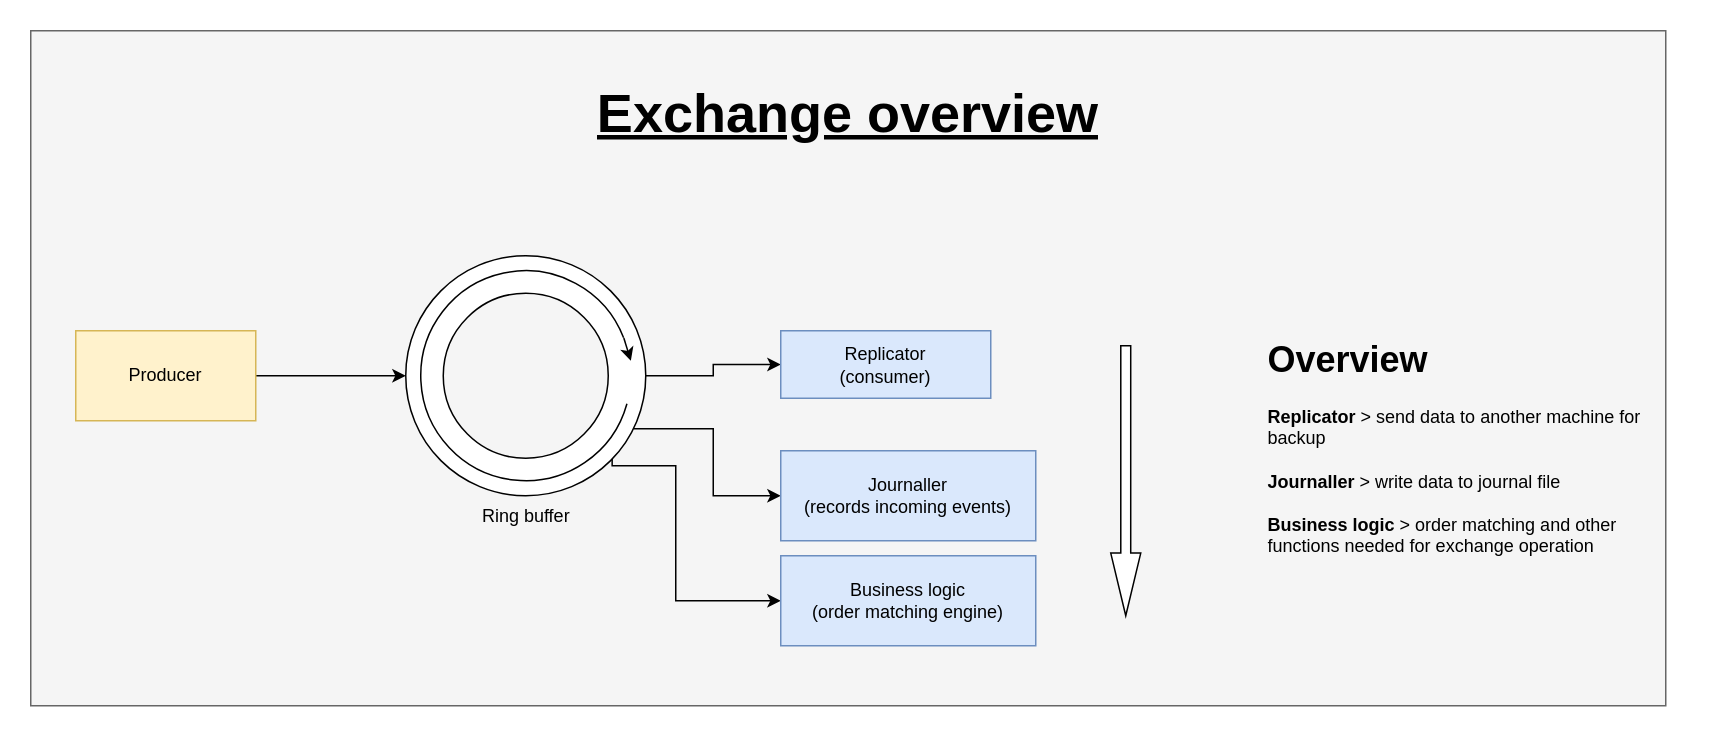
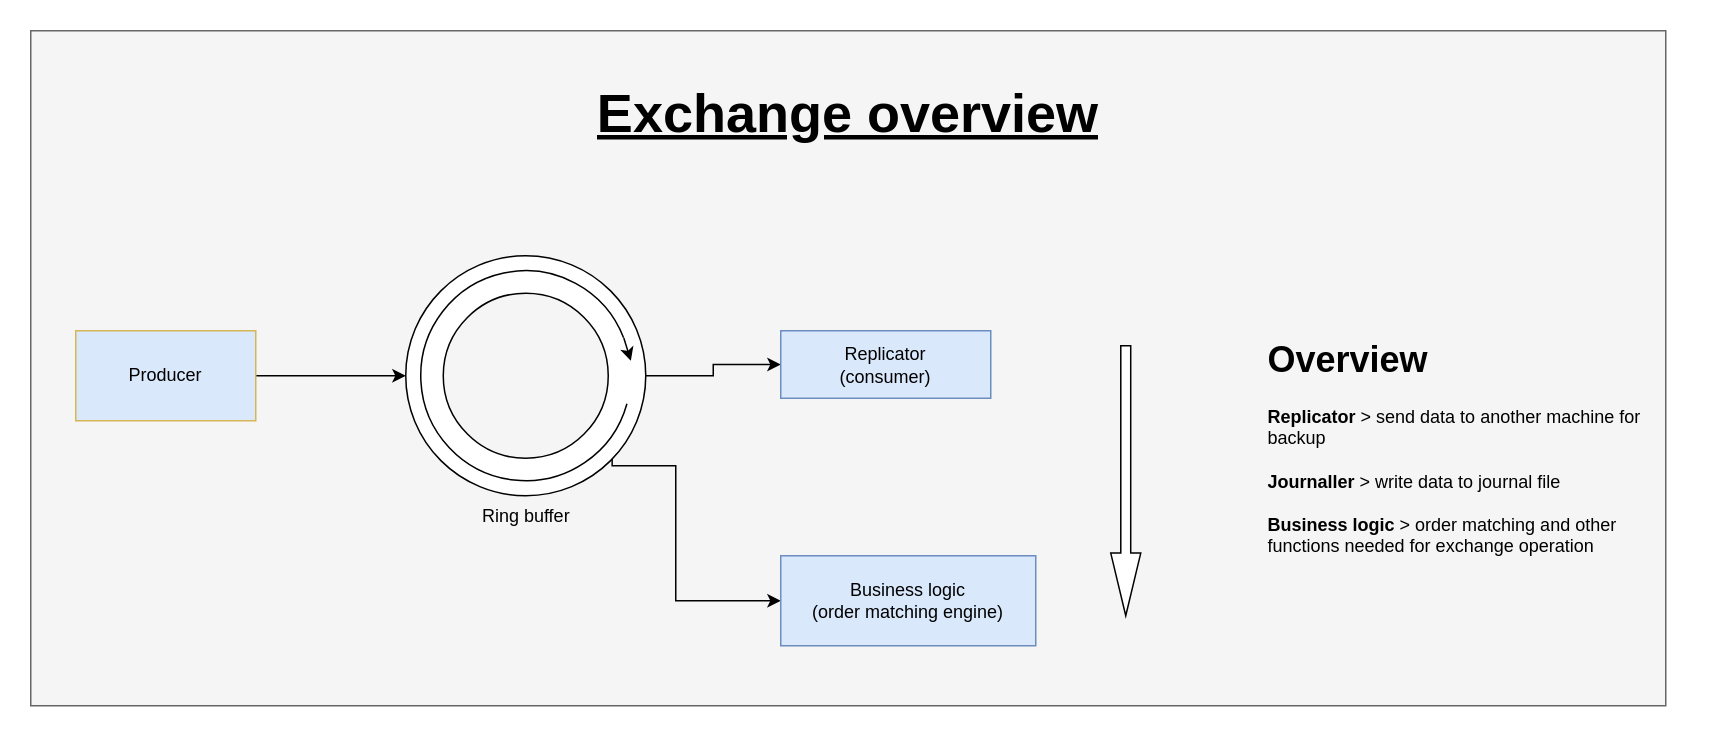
  <mxCell id="0" />
  <mxCell id="1" parent="0" />
  <mxCell id="2" value="" style="rounded=0;whiteSpace=wrap;html=1;fillColor=#f5f5f5;fontColor=#333333;strokeColor=#666666;" vertex="1" parent="1"><mxGeometry x="20" y="20" width="1090" height="450" as="geometry" /></mxCell>
  <mxCell id="3" style="edgeStyle=orthogonalEdgeStyle;rounded=0;orthogonalLoop=1;jettySize=auto;html=1;" edge="1" parent="1" source="4" target="8"><mxGeometry relative="1" as="geometry" /></mxCell>
- <mxCell id="4" value="Producer" style="rounded=0;whiteSpace=wrap;html=1;fillColor=#fff2cc;strokeColor=#d6b656;" vertex="1" parent="1"><mxGeometry x="50" y="220" width="120" height="60" as="geometry" /></mxCell>
- <mxCell id="5" style="edgeStyle=orthogonalEdgeStyle;rounded=0;orthogonalLoop=1;jettySize=auto;html=1;entryX=0;entryY=0.5;entryDx=0;entryDy=0;exitX=0.949;exitY=0.721;exitDx=0;exitDy=0;exitPerimeter=0;" edge="1" parent="1" source="8" target="9"><mxGeometry relative="1" as="geometry" /></mxCell>
+ <mxCell id="4" value="Producer" style="rounded=0;whiteSpace=wrap;html=1;fillColor=#dae8fc;strokeColor=#d6b656;" vertex="1" parent="1"><mxGeometry x="50" y="220" width="120" height="60" as="geometry" /></mxCell>
  <mxCell id="6" style="edgeStyle=orthogonalEdgeStyle;rounded=0;orthogonalLoop=1;jettySize=auto;html=1;" edge="1" parent="1" source="8" target="10"><mxGeometry relative="1" as="geometry" /></mxCell>
  <mxCell id="7" style="edgeStyle=orthogonalEdgeStyle;rounded=0;orthogonalLoop=1;jettySize=auto;html=1;entryX=0;entryY=0.5;entryDx=0;entryDy=0;exitX=0.86;exitY=0.846;exitDx=0;exitDy=0;exitPerimeter=0;" edge="1" parent="1" source="8" target="11"><mxGeometry relative="1" as="geometry"><Array as="points"><mxPoint x="408" y="310" /><mxPoint x="450" y="310" /><mxPoint x="450" y="400" /></Array></mxGeometry></mxCell>
  <mxCell id="8" value="Ring buffer" style="verticalLabelPosition=bottom;verticalAlign=top;html=1;shape=mxgraph.basic.donut;dx=25;" vertex="1" parent="1"><mxGeometry x="270" y="170" width="160" height="160" as="geometry" /></mxCell>
- <mxCell id="9" value="Journaller&lt;br&gt;(records incoming events)" style="rounded=0;whiteSpace=wrap;html=1;fillColor=#dae8fc;strokeColor=#6c8ebf;" vertex="1" parent="1"><mxGeometry x="520" y="300" width="170" height="60" as="geometry" /></mxCell>
  <mxCell id="10" value="Replicator&lt;br&gt;(consumer)" style="rounded=0;whiteSpace=wrap;html=1;fillColor=#dae8fc;strokeColor=#6c8ebf;" vertex="1" parent="1"><mxGeometry x="520" y="220" width="140" height="45" as="geometry" /></mxCell>
  <mxCell id="11" value="Business logic &lt;br&gt;(order matching engine)" style="rounded=0;whiteSpace=wrap;html=1;fillColor=#dae8fc;strokeColor=#6c8ebf;" vertex="1" parent="1"><mxGeometry x="520" y="370" width="170" height="60" as="geometry" /></mxCell>
  <mxCell id="12" value="" style="verticalLabelPosition=bottom;verticalAlign=top;html=1;shape=mxgraph.basic.arc;startAngle=0.293;endAngle=0.191;" vertex="1" parent="1"><mxGeometry x="280" y="180" width="140" height="140" as="geometry" /></mxCell>
  <mxCell id="13" value="" style="endArrow=classic;html=1;rounded=0;exitX=0.967;exitY=0.32;exitDx=0;exitDy=0;exitPerimeter=0;entryX=0.938;entryY=0.438;entryDx=0;entryDy=0;entryPerimeter=0;" edge="1" parent="1" source="12" target="8"><mxGeometry width="50" height="50" relative="1" as="geometry"><mxPoint x="410" y="220" as="sourcePoint" /><mxPoint x="460" y="170" as="targetPoint" /></mxGeometry></mxCell>
  <mxCell id="14" value="" style="shape=singleArrow;direction=south;whiteSpace=wrap;html=1;arrowWidth=0.331;arrowSize=0.232;" vertex="1" parent="1"><mxGeometry x="740" y="230" width="20" height="180" as="geometry" /></mxCell>
  <mxCell id="15" value="&lt;h1&gt;&lt;span style=&quot;background-color: initial;&quot;&gt;Overview&lt;/span&gt;&lt;/h1&gt;&lt;div&gt;&lt;span style=&quot;background-color: initial;&quot;&gt;&lt;b&gt;Replicator&lt;/b&gt; &amp;gt; send data to another machine for backup&lt;/span&gt;&lt;br&gt;&lt;/div&gt;&lt;div&gt;&lt;span style=&quot;background-color: initial;&quot;&gt;&lt;br&gt;&lt;/span&gt;&lt;/div&gt;&lt;div&gt;&lt;span style=&quot;background-color: initial;&quot;&gt;&lt;b&gt;Journaller&lt;/b&gt;&amp;nbsp;&amp;gt; write data to journal file&lt;/span&gt;&lt;/div&gt;&lt;div&gt;&lt;span style=&quot;background-color: initial;&quot;&gt;&lt;br&gt;&lt;/span&gt;&lt;/div&gt;&lt;div&gt;&lt;span style=&quot;background-color: initial;&quot;&gt;&lt;b&gt;Business logic &lt;/b&gt;&amp;gt; order matching and other functions needed for exchange operation&lt;/span&gt;&lt;/div&gt;&lt;div&gt;&lt;span style=&quot;background-color: initial;&quot;&gt;&lt;br&gt;&lt;/span&gt;&lt;/div&gt;" style="text;html=1;strokeColor=none;fillColor=none;spacing=5;spacingTop=-20;whiteSpace=wrap;overflow=hidden;rounded=0;" vertex="1" parent="1"><mxGeometry x="840" y="220" width="280" height="200" as="geometry" /></mxCell>
  <mxCell id="16" value="&lt;h1 style=&quot;font-size: 36px;&quot;&gt;&lt;span style=&quot;background-color: initial;&quot;&gt;&lt;font style=&quot;font-size: 36px;&quot;&gt;&lt;u&gt;Exchange overview&lt;/u&gt;&lt;/font&gt;&lt;/span&gt;&lt;/h1&gt;" style="text;html=1;strokeColor=none;fillColor=none;spacing=5;spacingTop=-20;whiteSpace=wrap;overflow=hidden;rounded=0;align=center;" vertex="1" parent="1"><mxGeometry x="335" y="40" width="460" height="80" as="geometry" /></mxCell>
